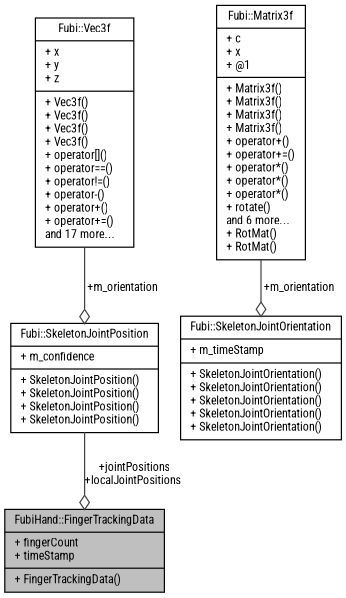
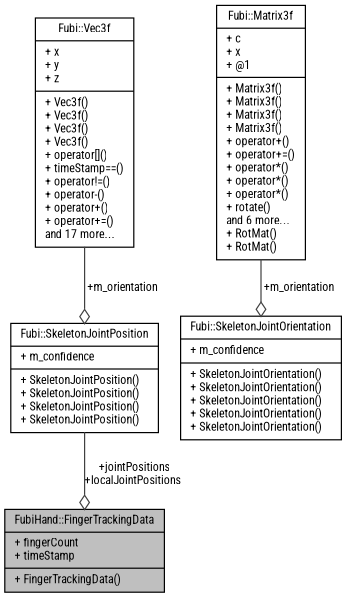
  digraph {
    fontname="Roboto Condensed"
    node [color=black fillcolor=white fontname="Roboto Condensed" fontsize=10 shape=record style=filled]
    edge [arrowhead=odiamond color=grey25 fontname="Roboto Condensed" fontsize=10 labelfontname=FreeSans labelfontsize=10 style=solid]
    n1 [fillcolor=grey75 fontcolor=black height=0.2 label="{FubiHand::FingerTrackingData\n|+ fingerCount\l+ timeStamp\l|+ FingerTrackingData()\l}" width=0.4]
    n2 [height=0.2 label="{Fubi::SkeletonJointPosition\n|+ m_confidence\l|+ SkeletonJointPosition()\l+ SkeletonJointPosition()\l+ SkeletonJointPosition()\l+ SkeletonJointPosition()\l}" width=0.4]
-   n3 [height=0.2 label="{Fubi::Vec3f\n|+ x\l+ y\l+ z\l|+ Vec3f()\l+ Vec3f()\l+ Vec3f()\l+ Vec3f()\l+ operator[]()\l+ operator==()\l+ operator!=()\l+ operator-()\l+ operator+()\l+ operator+=()\land 17 more...\l}" width=0.4]
-   n4 [height=0.2 label="{Fubi::SkeletonJointOrientation\n|+ m_timeStamp\l|+ SkeletonJointOrientation()\l+ SkeletonJointOrientation()\l+ SkeletonJointOrientation()\l+ SkeletonJointOrientation()\l+ SkeletonJointOrientation()\l}" width=0.4]
+   n3 [height=0.2 label="{Fubi::Vec3f\n|+ x\l+ y\l+ z\l|+ Vec3f()\l+ Vec3f()\l+ Vec3f()\l+ Vec3f()\l+ operator[]()\l+ timeStamp==()\l+ operator!=()\l+ operator-()\l+ operator+()\l+ operator+=()\land 17 more...\l}" width=0.4]
+   n4 [height=0.2 label="{Fubi::SkeletonJointOrientation\n|+ m_confidence\l|+ SkeletonJointOrientation()\l+ SkeletonJointOrientation()\l+ SkeletonJointOrientation()\l+ SkeletonJointOrientation()\l+ SkeletonJointOrientation()\l}" width=0.4]
    n5 [height=0.2 label="{Fubi::Matrix3f\n|+ c\l+ x\l+ @1\l|+ Matrix3f()\l+ Matrix3f()\l+ Matrix3f()\l+ Matrix3f()\l+ operator+()\l+ operator+=()\l+ operator*()\l+ operator*()\l+ operator*()\l+ rotate()\land 6 more...\l+ RotMat()\l+ RotMat()\l}" width=0.4]
    n2 -> n1 [label=" +jointPositions\n+localJointPositions"]
    n3 -> n2 [label=" +m_orientation"]
    n5 -> n4 [label=" +m_orientation"]
  }
